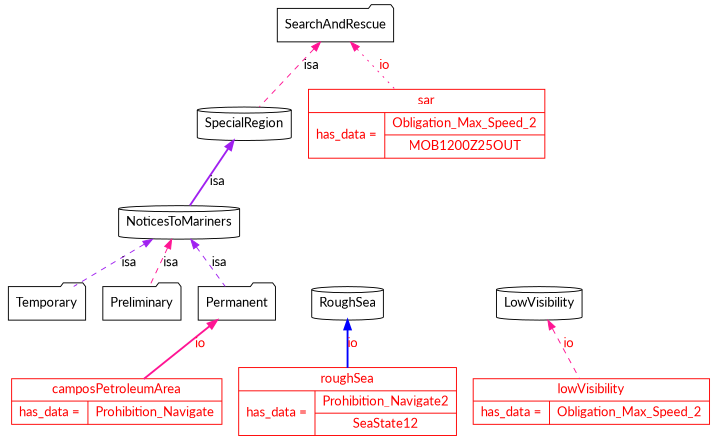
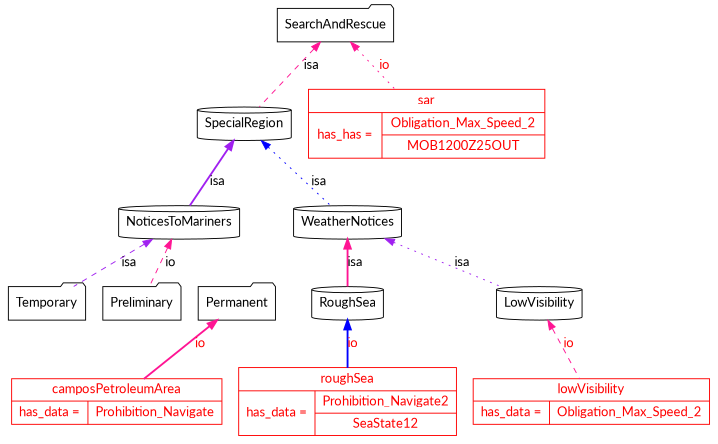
  digraph {
    fontname=Lato
    node [color="0.0,0.0,0.0" fontcolor="0.0,0.0,0.0" fontname=Lato shape=cylinder]
    edge [color=deeppink dir=back fontcolor="0.0,0.0,0.0" fontname=Lato style=dashed]
    n1 [height=0.50 label=Temporary shape=folder width=1.06]
    n2 [height=0.50 label=NoticesToMariners width=1.72]
    n3 [height=0.50 label=Preliminary shape=folder width=1.11]
    n4 [height=0.50 label=Permanent shape=folder width=1.06]
    n5 [color="0.0,1.0,1.0" fontcolor="0.0,1.0,1.0" height=0.67 label="{camposPetroleumArea|{has_data =|{Prohibition_Navigate}}}" shape=record width=2.94]
    n6 [height=0.50 label=SpecialRegion width=1.33]
+   n7 [height=0.50 label=WeatherNotices width=1.47]
    n8 [height=0.50 label=RoughSea width=1.03]
    n9 [height=0.50 label=LowVisibility width=1.28]
    n10 [height=0.50 label=SearchAndRescue shape=folder width=1.64]
-   n11 [color="0.0,1.0,1.0" fontcolor="0.0,1.0,1.0" height=1.00 label="{sar|{has_data =|{Obligation_Max_Speed_2|MOB1200Z25OUT}}}" shape=record width=3.33]
+   n11 [color="0.0,1.0,1.0" fontcolor="0.0,1.0,1.0" height=1.00 label="{sar|{has_has =|{Obligation_Max_Speed_2|MOB1200Z25OUT}}}" shape=record width=3.33]
    n12 [color="0.0,1.0,1.0" fontcolor="0.0,1.0,1.0" height=1.00 label="{roughSea|{has_data =|{Prohibition_Navigate2|SeaState12}}}" shape=record width=3.06]
    n13 [color="0.0,1.0,1.0" fontcolor="0.0,1.0,1.0" height=0.67 label="{lowVisibility|{has_data =|{Obligation_Max_Speed_2}}}" shape=record width=3.33]
    n2 -> n1 [color=purple label=isa]
-   n2 -> n3 [label=isa]
-   n2 -> n4 [color=purple label=isa]
+   n2 -> n3 [label=io]
    n4 -> n5 [fontcolor="0.0,1.0,1.0" label=io style=bold]
    n6 -> n2 [color=purple label=isa style=bold]
+   n6 -> n7 [color=blue label=isa style=dotted]
+   n7 -> n8 [label=isa style=bold]
+   n7 -> n9 [color=purple label=isa style=dotted]
    n8 -> n12 [color=blue fontcolor="0.0,1.0,1.0" label=io style=bold]
    n9 -> n13 [fontcolor="0.0,1.0,1.0" label=io]
    n10 -> n6 [label=isa]
    n10 -> n11 [fontcolor="0.0,1.0,1.0" label=io style=dotted]
  }
